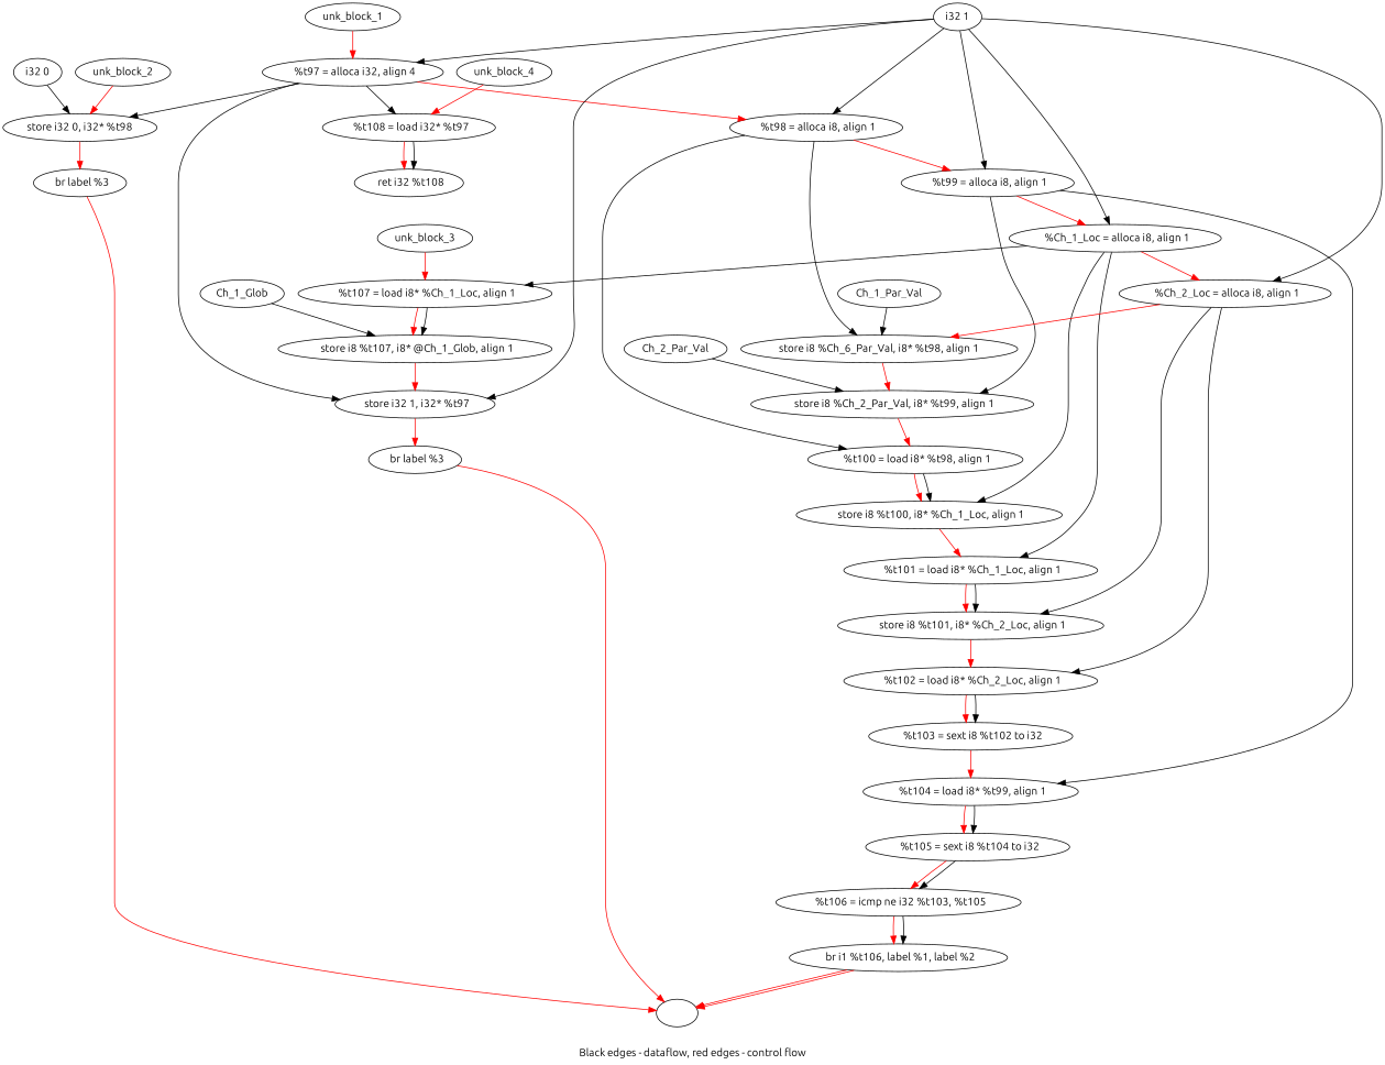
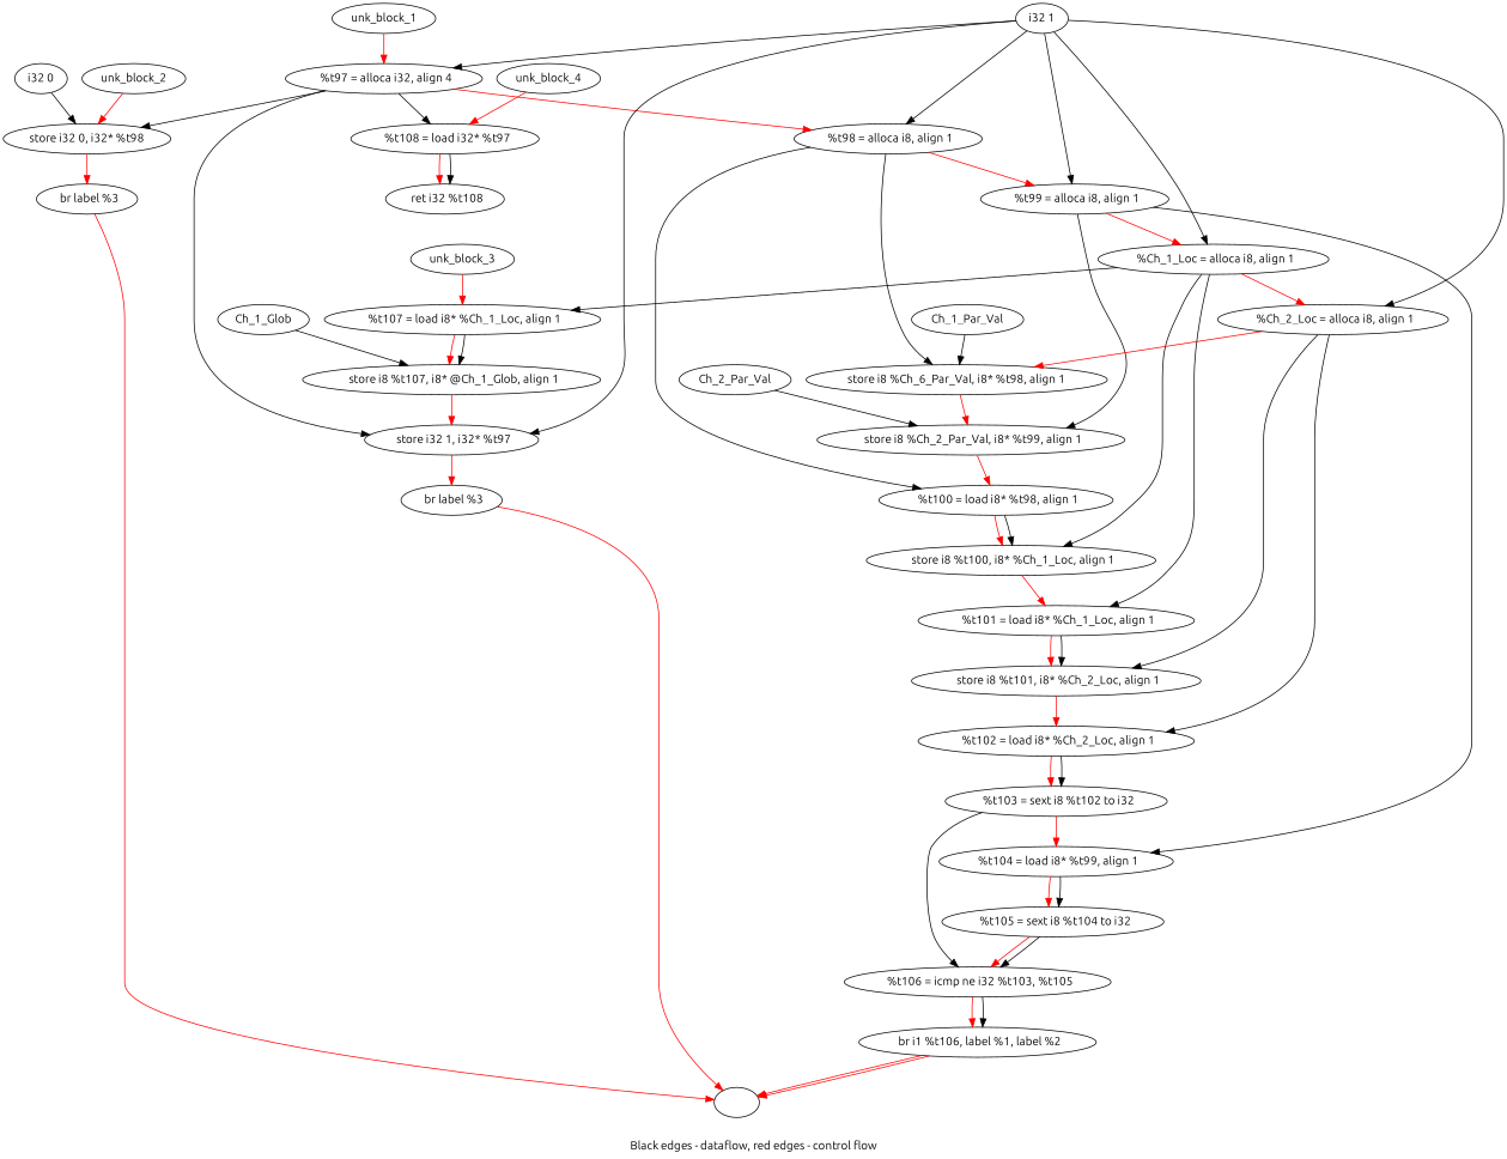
  digraph {
    compound=true
    fontname=Ubuntu
    label="Black edges - dataflow, red edges - control flow"
    node [fontname=Ubuntu]
    edge [fontname=Ubuntu]
    n1 [label="  %t97 = alloca i32, align 4"]
    n2 [label="  %t98 = alloca i8, align 1"]
    n3 [label="store i32 0, i32* %t98"]
    n4 [label="  store i32 1, i32* %t97"]
    n5 [label="  %t108 = load i32* %t97"]
    n6 [label="  %t99 = alloca i8, align 1"]
    n7 [label="store i8 %Ch_6_Par_Val, i8* %t98, align 1"]
    n8 [label="  %t100 = load i8* %t98, align 1"]
    n9 [label="  br label %3"]
    n10 [label="  br label %3"]
    n11 [label="  ret i32 %t108"]
    n12 [label="  %Ch_1_Loc = alloca i8, align 1"]
    n13 [label="  store i8 %Ch_2_Par_Val, i8* %t99, align 1"]
    n14 [label="  %t104 = load i8* %t99, align 1"]
    n15 [label="  store i8 %t100, i8* %Ch_1_Loc, align 1"]
    n16 [label="  %Ch_2_Loc = alloca i8, align 1"]
    n17 [label="  %t101 = load i8* %Ch_1_Loc, align 1"]
    n18 [label="  %t107 = load i8* %Ch_1_Loc, align 1"]
    n19 [label="  %t105 = sext i8 %t104 to i32"]
    n20 [label="  store i8 %t101, i8* %Ch_2_Loc, align 1"]
    n21 [label="  %t102 = load i8* %Ch_2_Loc, align 1"]
    n22 [label="  store i8 %t107, i8* @Ch_1_Glob, align 1"]
    n23 [label="  %t103 = sext i8 %t102 to i32"]
    n24 [label="  %t106 = icmp ne i32 %t103, %t105"]
    n25 [label="  br i1 %t106, label %1, label %2"]
    ""
    unk_block_1
    "i32 1"
    Ch_1_Par_Val
    Ch_2_Par_Val
    unk_block_2
    "i32 0"
    unk_block_3
    Ch_1_Glob
    unk_block_4
    n1 -> n2 [color=red weight=2]
    n1 -> n3
    n1 -> n4
    n1 -> n5
    n2 -> n6 [color=red weight=2]
    n2 -> n7
    n2 -> n8
    n3 -> n9 [color=red weight=2]
    n4 -> n10 [color=red weight=2]
    n5 -> n11 [color=red weight=2]
    n5 -> n11
    n6 -> n12 [color=red weight=2]
    n6 -> n13
    n6 -> n14
    n7 -> n13 [color=red weight=2]
    n8 -> n15 [color=red weight=2]
    n8 -> n15
    n9 -> "" [color=red]
    n10 -> "" [color=red]
    n12 -> n15
    n12 -> n16 [color=red weight=2]
    n12 -> n17
    n12 -> n18
    n13 -> n8 [color=red weight=2]
    n14 -> n19 [color=red weight=2]
    n14 -> n19
    n15 -> n17 [color=red weight=2]
    n16 -> n7 [color=red weight=2]
    n16 -> n20
    n16 -> n21
    n17 -> n20 [color=red weight=2]
    n17 -> n20
    n18 -> n22 [color=red weight=2]
    n18 -> n22
    n19 -> n24 [color=red weight=2]
    n19 -> n24
    n20 -> n21 [color=red weight=2]
    n21 -> n23 [color=red weight=2]
    n21 -> n23
    n22 -> n4 [color=red weight=2]
    n23 -> n14 [color=red weight=2]
+   n23 -> n24
    n24 -> n25 [color=red weight=2]
    n24 -> n25
    n25 -> "" [color=red]
    n25 -> "" [color=red]
    unk_block_1 -> n1 [color=red]
    "i32 1" -> n1
    "i32 1" -> n2
    "i32 1" -> n4
    "i32 1" -> n6
    "i32 1" -> n12
    "i32 1" -> n16
    Ch_1_Par_Val -> n7
    Ch_2_Par_Val -> n13
    unk_block_2 -> n3 [color=red]
    "i32 0" -> n3
    unk_block_3 -> n18 [color=red]
    Ch_1_Glob -> n22
    unk_block_4 -> n5 [color=red]
  }
